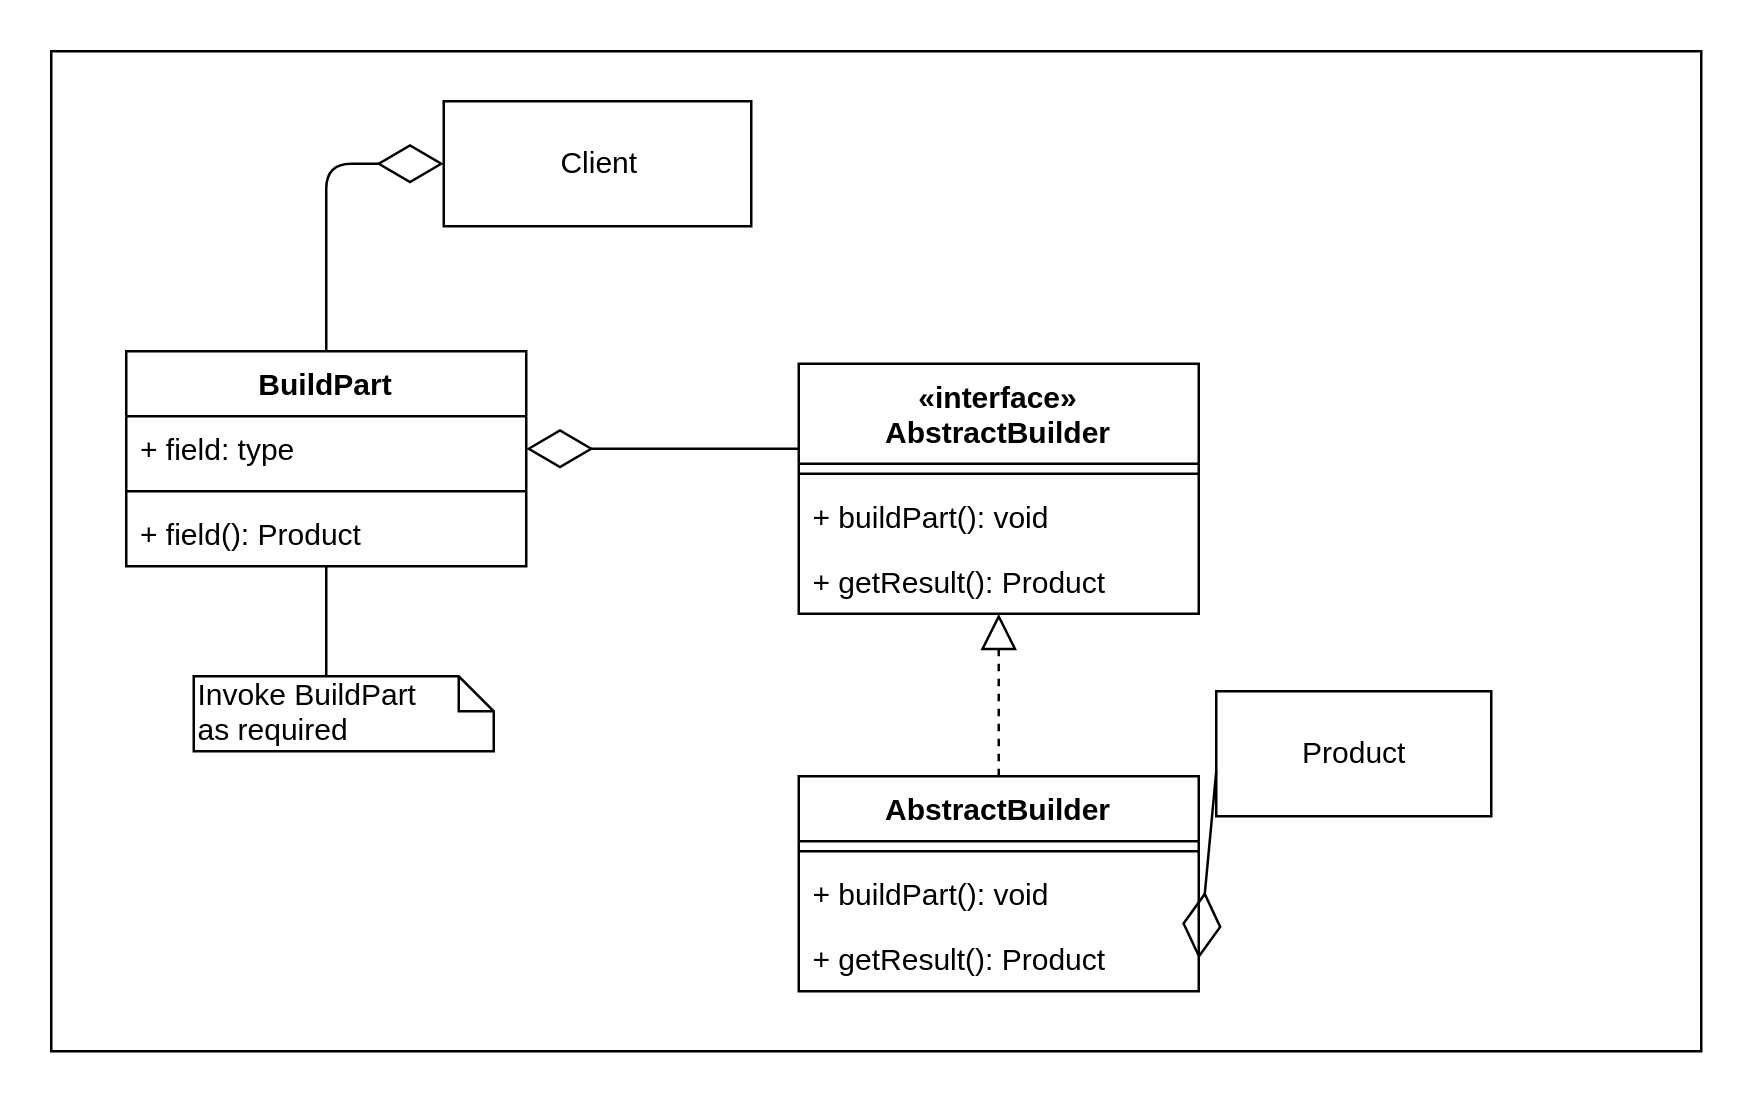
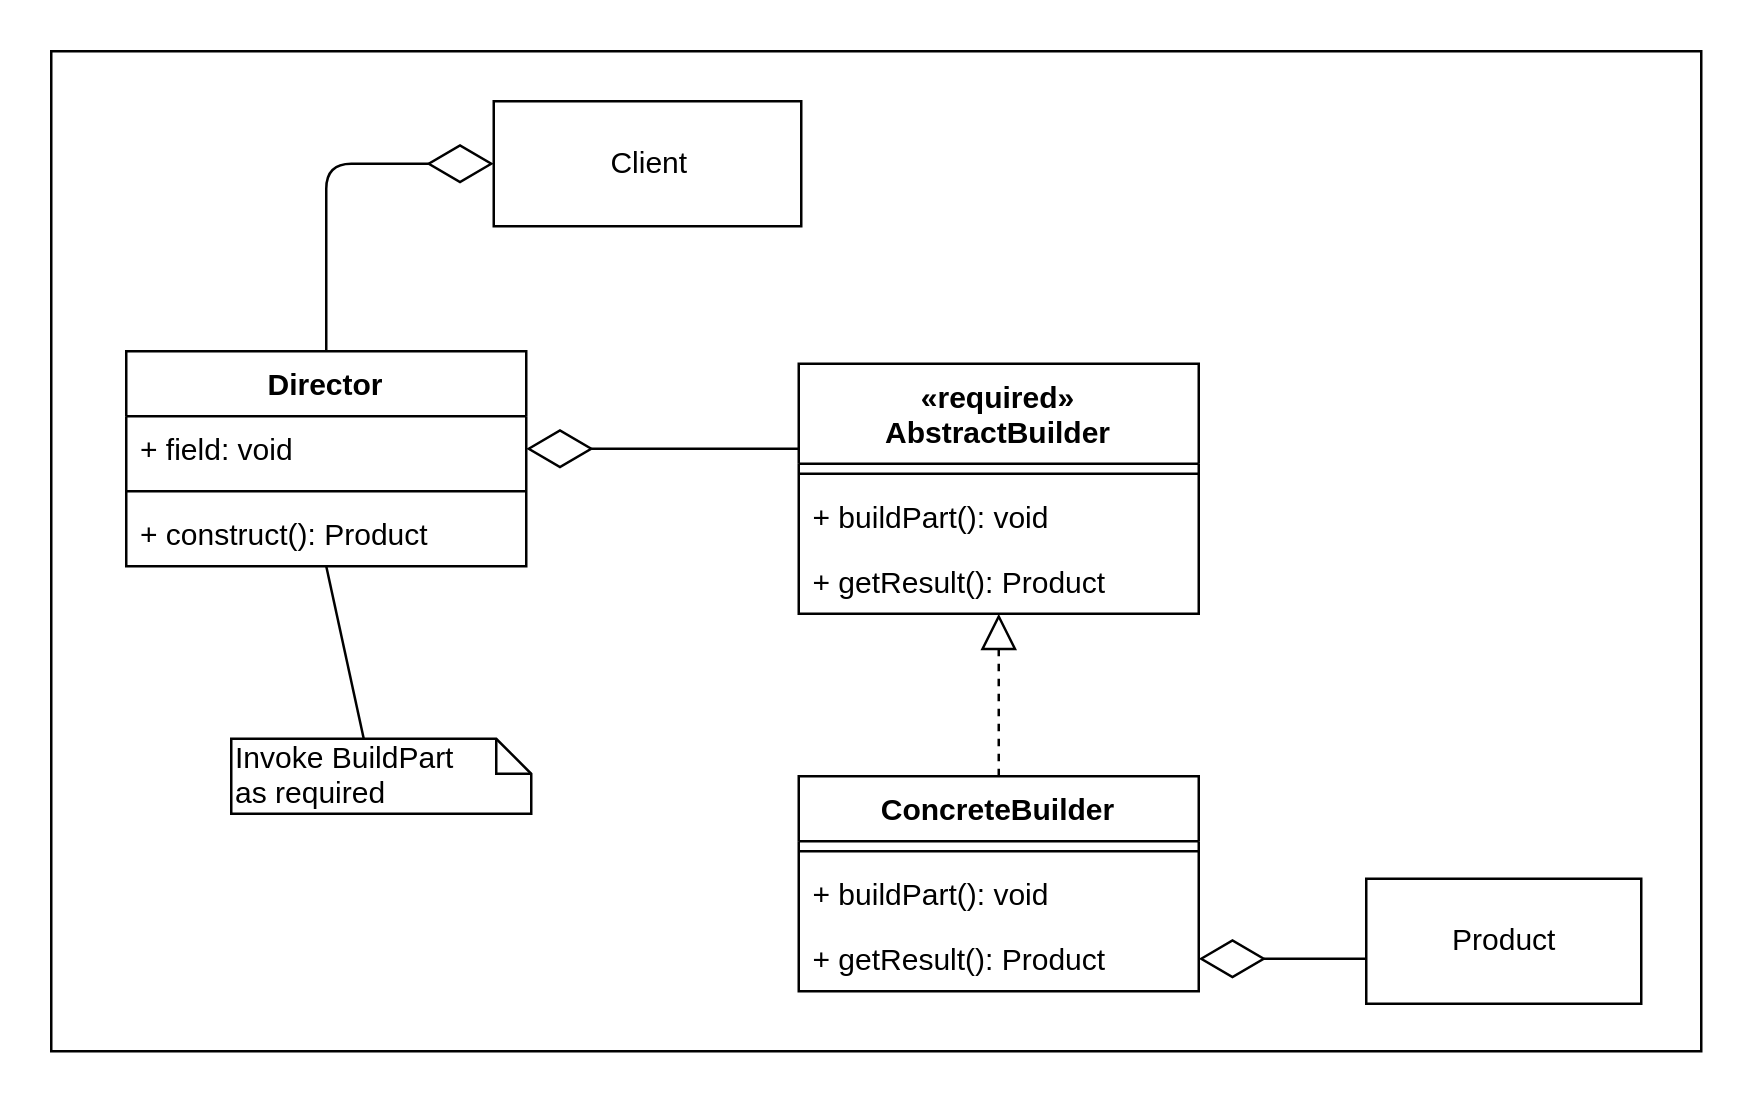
  <mxCell id="0" />
  <mxCell id="1" parent="0" />
  <mxCell id="2" value="" style="rounded=0;whiteSpace=wrap;html=1;" vertex="1" parent="1"><mxGeometry x="20" y="20" width="660" height="400" as="geometry" /></mxCell>
- <mxCell id="3" value="AbstractBuilder" style="swimlane;fontStyle=1;align=center;verticalAlign=top;childLayout=stackLayout;horizontal=1;startSize=26;horizontalStack=0;resizeParent=1;resizeParentMax=0;resizeLast=0;collapsible=1;marginBottom=0;" vertex="1" parent="1"><mxGeometry x="319" y="310" width="160" height="86" as="geometry" /></mxCell>
+ <mxCell id="3" value="ConcreteBuilder" style="swimlane;fontStyle=1;align=center;verticalAlign=top;childLayout=stackLayout;horizontal=1;startSize=26;horizontalStack=0;resizeParent=1;resizeParentMax=0;resizeLast=0;collapsible=1;marginBottom=0;" vertex="1" parent="1"><mxGeometry x="319" y="310" width="160" height="86" as="geometry" /></mxCell>
  <mxCell id="4" value="" style="line;strokeWidth=1;fillColor=none;align=left;verticalAlign=middle;spacingTop=-1;spacingLeft=3;spacingRight=3;rotatable=0;labelPosition=right;points=[];portConstraint=eastwest;" vertex="1" parent="3"><mxGeometry y="26" width="160" height="8" as="geometry" /></mxCell>
  <mxCell id="5" value="+ buildPart(): void" style="text;strokeColor=none;fillColor=none;align=left;verticalAlign=top;spacingLeft=4;spacingRight=4;overflow=hidden;rotatable=0;points=[[0,0.5],[1,0.5]];portConstraint=eastwest;" vertex="1" parent="3"><mxGeometry y="34" width="160" height="26" as="geometry" /></mxCell>
  <mxCell id="6" value="+ getResult(): Product" style="text;strokeColor=none;fillColor=none;align=left;verticalAlign=top;spacingLeft=4;spacingRight=4;overflow=hidden;rotatable=0;points=[[0,0.5],[1,0.5]];portConstraint=eastwest;" vertex="1" parent="3"><mxGeometry y="60" width="160" height="26" as="geometry" /></mxCell>
- <mxCell id="7" value="«interface»&#10;AbstractBuilder" style="swimlane;fontStyle=1;align=center;verticalAlign=top;childLayout=stackLayout;horizontal=1;startSize=40;horizontalStack=0;resizeParent=1;resizeParentMax=0;resizeLast=0;collapsible=1;marginBottom=0;" vertex="1" parent="1"><mxGeometry x="319" y="145" width="160" height="100" as="geometry" /></mxCell>
+ <mxCell id="7" value="«required»&#10;AbstractBuilder" style="swimlane;fontStyle=1;align=center;verticalAlign=top;childLayout=stackLayout;horizontal=1;startSize=40;horizontalStack=0;resizeParent=1;resizeParentMax=0;resizeLast=0;collapsible=1;marginBottom=0;" vertex="1" parent="1"><mxGeometry x="319" y="145" width="160" height="100" as="geometry" /></mxCell>
  <mxCell id="8" value="" style="line;strokeWidth=1;fillColor=none;align=left;verticalAlign=middle;spacingTop=-1;spacingLeft=3;spacingRight=3;rotatable=0;labelPosition=right;points=[];portConstraint=eastwest;" vertex="1" parent="7"><mxGeometry y="40" width="160" height="8" as="geometry" /></mxCell>
  <mxCell id="9" value="+ buildPart(): void" style="text;strokeColor=none;fillColor=none;align=left;verticalAlign=top;spacingLeft=4;spacingRight=4;overflow=hidden;rotatable=0;points=[[0,0.5],[1,0.5]];portConstraint=eastwest;" vertex="1" parent="7"><mxGeometry y="48" width="160" height="26" as="geometry" /></mxCell>
  <mxCell id="10" value="+ getResult(): Product" style="text;strokeColor=none;fillColor=none;align=left;verticalAlign=top;spacingLeft=4;spacingRight=4;overflow=hidden;rotatable=0;points=[[0,0.5],[1,0.5]];portConstraint=eastwest;" vertex="1" parent="7"><mxGeometry y="74" width="160" height="26" as="geometry" /></mxCell>
- <mxCell id="11" value="Product" style="html=1;" vertex="1" parent="1"><mxGeometry x="486" y="276" width="110" height="50" as="geometry" /></mxCell>
+ <mxCell id="11" value="Product" style="html=1;" vertex="1" parent="1"><mxGeometry x="546" y="351" width="110" height="50" as="geometry" /></mxCell>
  <mxCell id="12" value="" style="endArrow=diamondThin;endFill=0;endSize=24;html=1;entryX=1;entryY=0.5;entryDx=0;entryDy=0;exitX=0;exitY=0.64;exitDx=0;exitDy=0;exitPerimeter=0;" edge="1" parent="1" source="11" target="6"><mxGeometry width="160" relative="1" as="geometry"><mxPoint x="690" y="590" as="sourcePoint" /><mxPoint x="850" y="590" as="targetPoint" /></mxGeometry></mxCell>
  <mxCell id="13" value="" style="endArrow=block;dashed=1;endFill=0;endSize=12;html=1;entryX=0.5;entryY=1;entryDx=0;entryDy=0;entryPerimeter=0;exitX=0.5;exitY=0;exitDx=0;exitDy=0;" edge="1" parent="1" source="3" target="10"><mxGeometry width="160" relative="1" as="geometry"><mxPoint x="500" y="520" as="sourcePoint" /><mxPoint x="660" y="520" as="targetPoint" /></mxGeometry></mxCell>
- <mxCell id="14" value="BuildPart" style="swimlane;fontStyle=1;align=center;verticalAlign=top;childLayout=stackLayout;horizontal=1;startSize=26;horizontalStack=0;resizeParent=1;resizeParentMax=0;resizeLast=0;collapsible=1;marginBottom=0;" vertex="1" parent="1"><mxGeometry x="50" y="140" width="160" height="86" as="geometry" /></mxCell>
- <mxCell id="15" value="+ field: type" style="text;strokeColor=none;fillColor=none;align=left;verticalAlign=top;spacingLeft=4;spacingRight=4;overflow=hidden;rotatable=0;points=[[0,0.5],[1,0.5]];portConstraint=eastwest;" vertex="1" parent="14"><mxGeometry y="26" width="160" height="26" as="geometry" /></mxCell>
+ <mxCell id="14" value="Director" style="swimlane;fontStyle=1;align=center;verticalAlign=top;childLayout=stackLayout;horizontal=1;startSize=26;horizontalStack=0;resizeParent=1;resizeParentMax=0;resizeLast=0;collapsible=1;marginBottom=0;" vertex="1" parent="1"><mxGeometry x="50" y="140" width="160" height="86" as="geometry" /></mxCell>
+ <mxCell id="15" value="+ field: void" style="text;strokeColor=none;fillColor=none;align=left;verticalAlign=top;spacingLeft=4;spacingRight=4;overflow=hidden;rotatable=0;points=[[0,0.5],[1,0.5]];portConstraint=eastwest;" vertex="1" parent="14"><mxGeometry y="26" width="160" height="26" as="geometry" /></mxCell>
  <mxCell id="16" value="" style="line;strokeWidth=1;fillColor=none;align=left;verticalAlign=middle;spacingTop=-1;spacingLeft=3;spacingRight=3;rotatable=0;labelPosition=right;points=[];portConstraint=eastwest;" vertex="1" parent="14"><mxGeometry y="52" width="160" height="8" as="geometry" /></mxCell>
- <mxCell id="17" value="+ field(): Product" style="text;strokeColor=none;fillColor=none;align=left;verticalAlign=top;spacingLeft=4;spacingRight=4;overflow=hidden;rotatable=0;points=[[0,0.5],[1,0.5]];portConstraint=eastwest;" vertex="1" parent="14"><mxGeometry y="60" width="160" height="26" as="geometry" /></mxCell>
- <mxCell id="18" value="Invoke BuildPart&lt;br&gt;as required" style="shape=note;whiteSpace=wrap;html=1;size=14;verticalAlign=top;align=left;spacingTop=-6;" vertex="1" parent="1"><mxGeometry x="77" y="270" width="120" height="30" as="geometry" /></mxCell>
+ <mxCell id="17" value="+ construct(): Product" style="text;strokeColor=none;fillColor=none;align=left;verticalAlign=top;spacingLeft=4;spacingRight=4;overflow=hidden;rotatable=0;points=[[0,0.5],[1,0.5]];portConstraint=eastwest;" vertex="1" parent="14"><mxGeometry y="60" width="160" height="26" as="geometry" /></mxCell>
+ <mxCell id="18" value="Invoke BuildPart&lt;br&gt;as required" style="shape=note;whiteSpace=wrap;html=1;size=14;verticalAlign=top;align=left;spacingTop=-6;" vertex="1" parent="1"><mxGeometry x="92" y="295" width="120" height="30" as="geometry" /></mxCell>
  <mxCell id="19" value="" style="endArrow=none;html=1;entryX=0.5;entryY=1;entryDx=0;entryDy=0;entryPerimeter=0;exitX=0;exitY=0;exitDx=53;exitDy=0;exitPerimeter=0;" edge="1" parent="1" source="18" target="17"><mxGeometry width="50" height="50" relative="1" as="geometry"><mxPoint x="170" y="470" as="sourcePoint" /><mxPoint x="220" y="420" as="targetPoint" /></mxGeometry></mxCell>
- <mxCell id="20" value="Client" style="html=1;" vertex="1" parent="1"><mxGeometry x="177" y="40" width="123" height="50" as="geometry" /></mxCell>
+ <mxCell id="20" value="Client" style="html=1;" vertex="1" parent="1"><mxGeometry x="197" y="40" width="123" height="50" as="geometry" /></mxCell>
  <mxCell id="21" value="" style="endArrow=diamondThin;endFill=0;endSize=24;html=1;entryX=0;entryY=0.5;entryDx=0;entryDy=0;exitX=0.5;exitY=0;exitDx=0;exitDy=0;" edge="1" parent="1" source="14" target="20"><mxGeometry width="160" relative="1" as="geometry"><mxPoint x="-50" as="sourcePoint" y="60" /><mxPoint x="110" as="targetPoint" y="60" /><Array as="points"><mxPoint x="130" y="65" /></Array></mxGeometry></mxCell>
  <mxCell id="22" value="" style="endArrow=diamondThin;endFill=0;endSize=24;html=1;entryX=1;entryY=0.5;entryDx=0;entryDy=0;exitX=0;exitY=0.34;exitDx=0;exitDy=0;exitPerimeter=0;" edge="1" parent="1" source="7" target="15"><mxGeometry width="160" relative="1" as="geometry"><mxPoint x="300" y="450" as="sourcePoint" /><mxPoint x="460" y="450" as="targetPoint" /></mxGeometry></mxCell>
